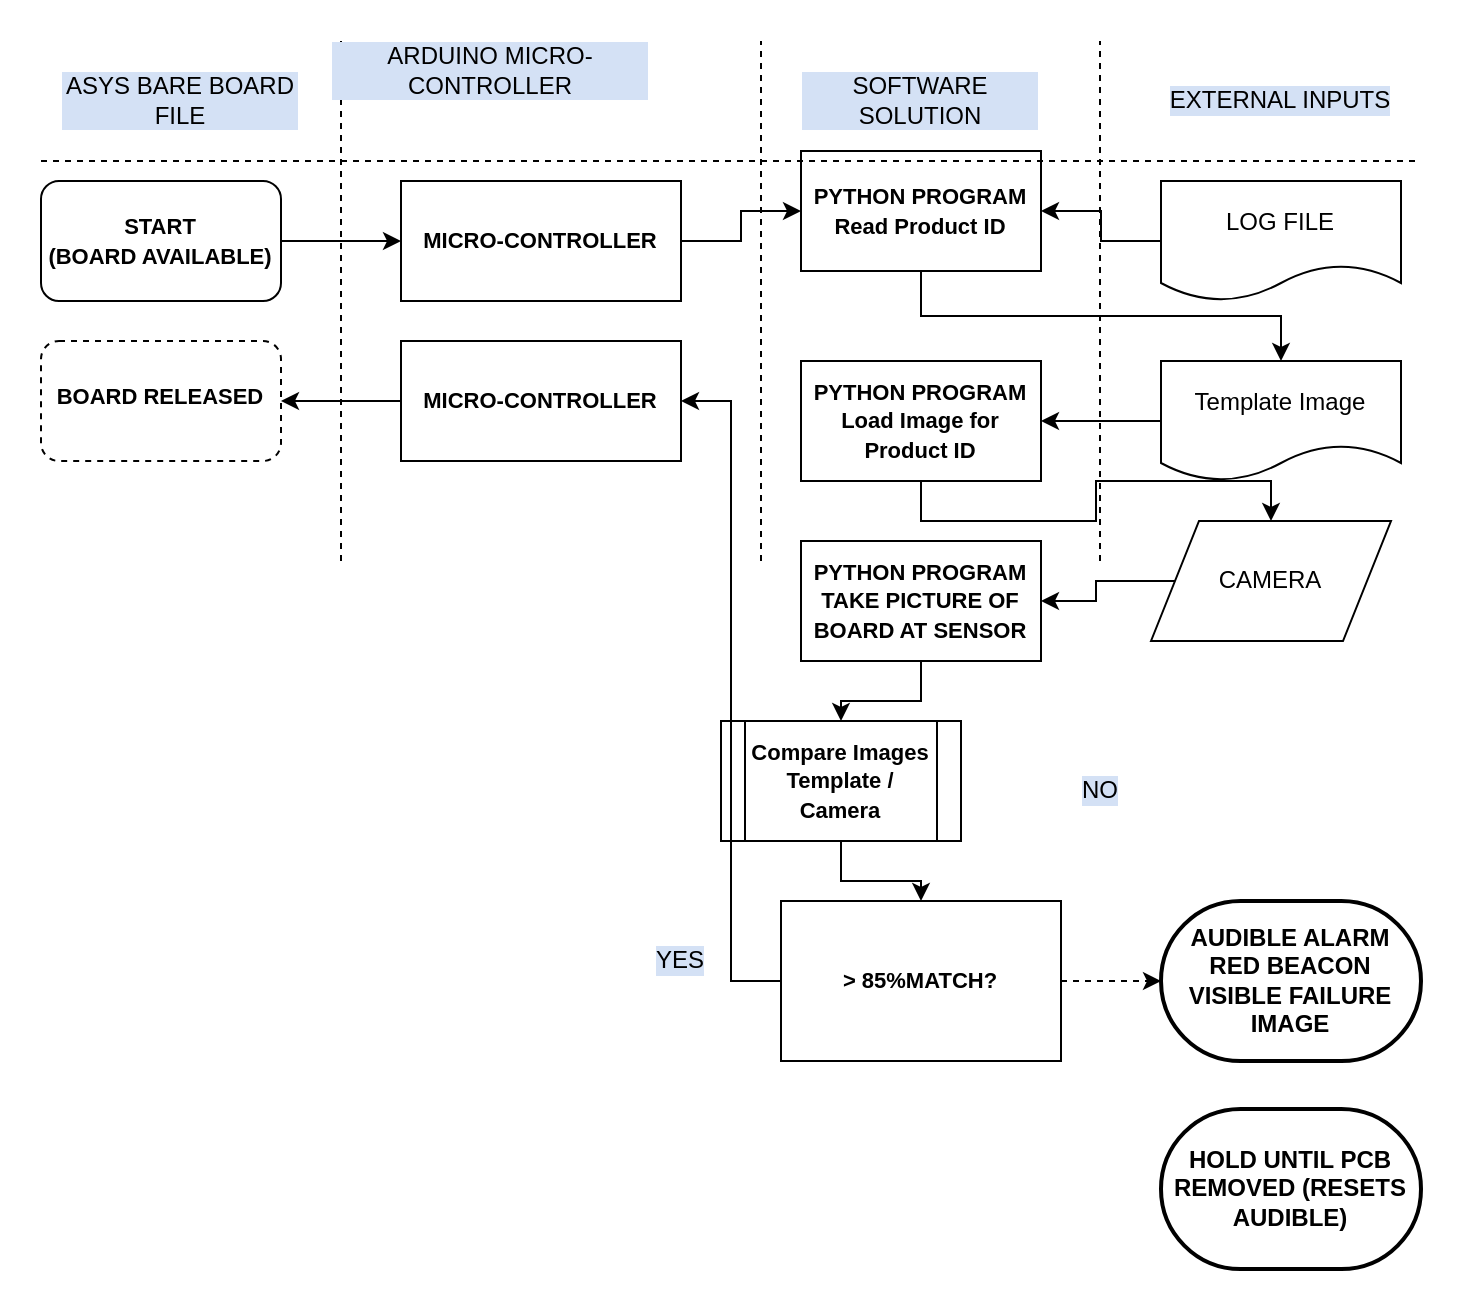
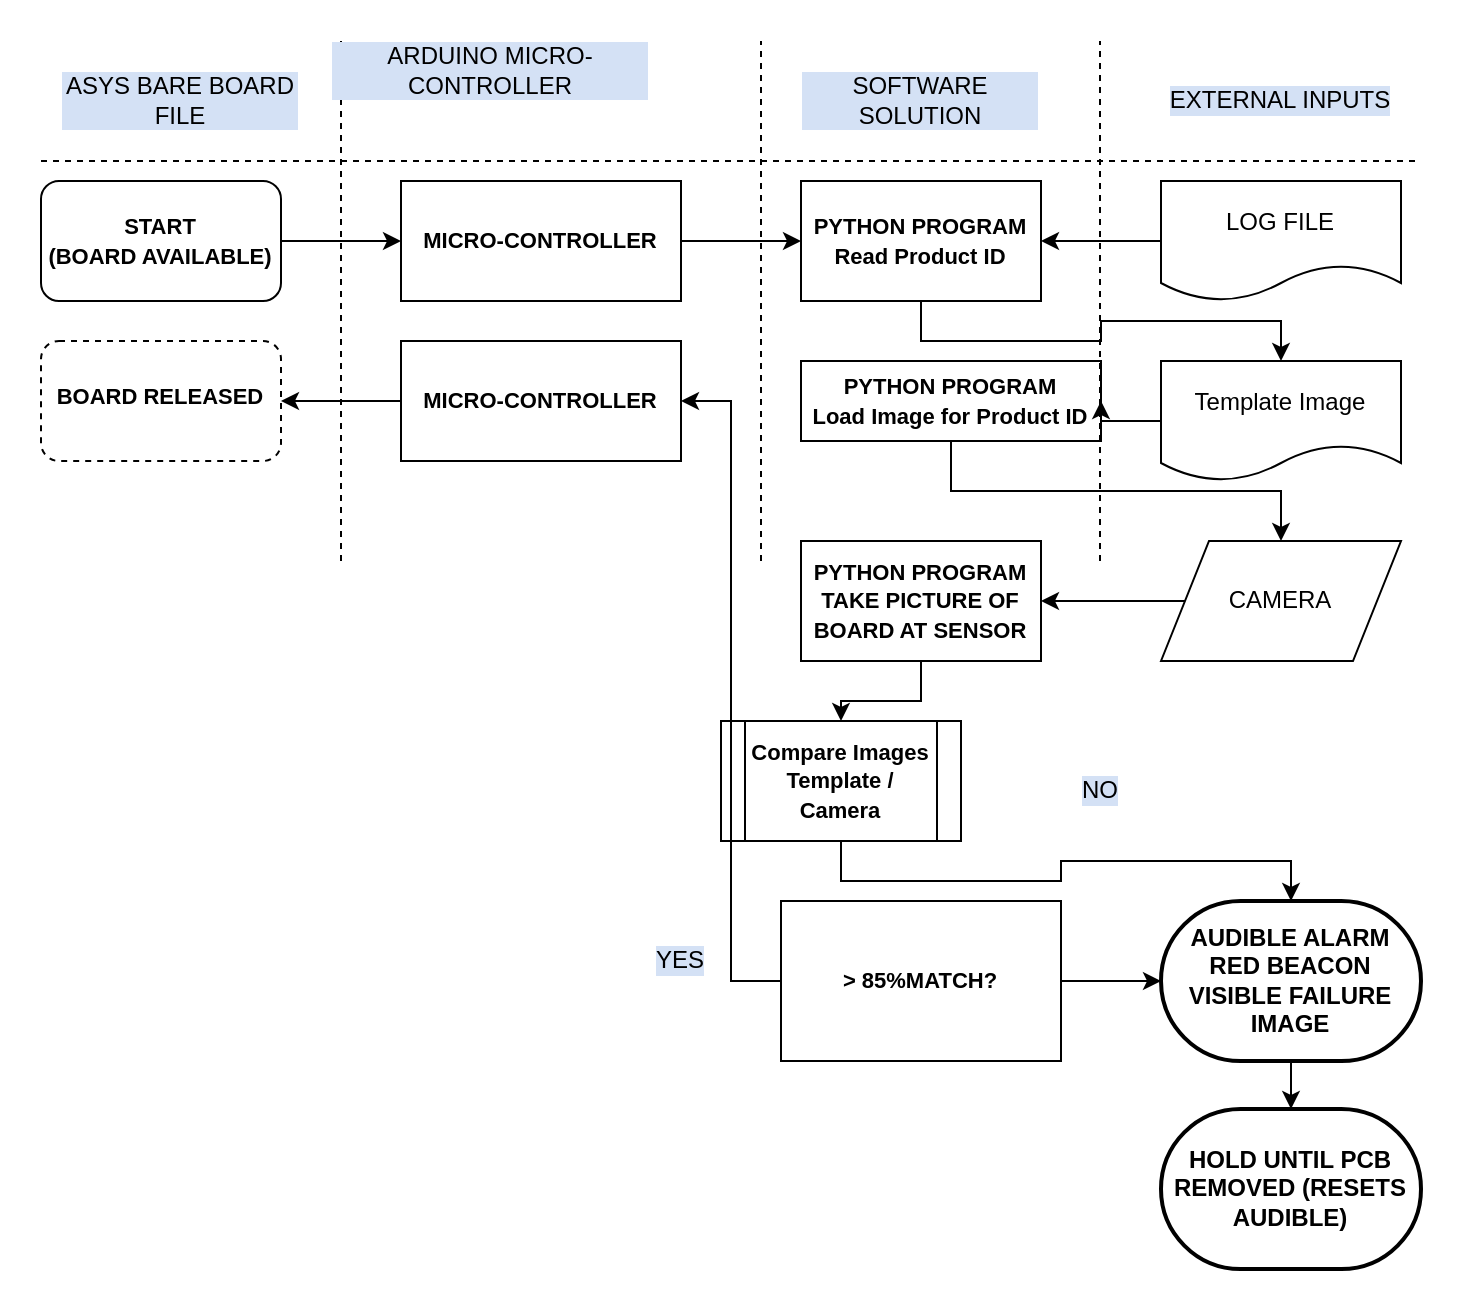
  <mxCell id="0" />
  <mxCell id="1" parent="0" />
  <mxCell id="2" style="edgeStyle=orthogonalEdgeStyle;rounded=0;orthogonalLoop=1;jettySize=auto;html=1;exitX=1;exitY=0.5;exitDx=0;exitDy=0;entryX=0;entryY=0.5;entryDx=0;entryDy=0;" edge="1" parent="1" source="3" target="5"><mxGeometry relative="1" as="geometry" /></mxCell>
  <mxCell id="3" value="&lt;font style=&quot;font-size: 11px&quot;&gt;&lt;b&gt;START&lt;br&gt;(BOARD AVAILABLE)&lt;/b&gt;&lt;/font&gt;" style="rounded=1;whiteSpace=wrap;html=1;" vertex="1" parent="1"><mxGeometry x="20" y="90" width="120" height="60" as="geometry" /></mxCell>
  <mxCell id="4" style="edgeStyle=orthogonalEdgeStyle;rounded=0;orthogonalLoop=1;jettySize=auto;html=1;exitX=1;exitY=0.5;exitDx=0;exitDy=0;entryX=0;entryY=0.5;entryDx=0;entryDy=0;" edge="1" parent="1" source="5" target="7"><mxGeometry relative="1" as="geometry" /></mxCell>
  <mxCell id="5" value="&lt;span style=&quot;font-size: 11px&quot;&gt;&lt;b&gt;MICRO-CONTROLLER&lt;/b&gt;&lt;/span&gt;" style="rounded=0;whiteSpace=wrap;html=1;align=center;" vertex="1" parent="1"><mxGeometry x="200" y="90" width="140" height="60" as="geometry" /></mxCell>
  <mxCell id="6" style="edgeStyle=orthogonalEdgeStyle;rounded=0;orthogonalLoop=1;jettySize=auto;html=1;exitX=0.5;exitY=1;exitDx=0;exitDy=0;" edge="1" parent="1" source="7" target="15"><mxGeometry relative="1" as="geometry" /></mxCell>
- <mxCell id="7" value="&lt;b&gt;&lt;font style=&quot;font-size: 11px&quot;&gt;PYTHON PROGRAM&lt;br&gt;Read Product ID&lt;br&gt;&lt;/font&gt;&lt;/b&gt;" style="rounded=0;whiteSpace=wrap;html=1;" vertex="1" parent="1"><mxGeometry x="400" y="75" width="120" height="60" as="geometry" /></mxCell>
+ <mxCell id="7" value="&lt;b&gt;&lt;font style=&quot;font-size: 11px&quot;&gt;PYTHON PROGRAM&lt;br&gt;Read Product ID&lt;br&gt;&lt;/font&gt;&lt;/b&gt;" style="rounded=0;whiteSpace=wrap;html=1;" vertex="1" parent="1"><mxGeometry x="400" y="90" width="120" height="60" as="geometry" /></mxCell>
  <mxCell id="8" style="edgeStyle=orthogonalEdgeStyle;rounded=0;orthogonalLoop=1;jettySize=auto;html=1;exitX=0.5;exitY=1;exitDx=0;exitDy=0;" edge="1" parent="1" source="9" target="17"><mxGeometry relative="1" as="geometry" /></mxCell>
- <mxCell id="9" value="&lt;b&gt;&lt;font style=&quot;font-size: 11px&quot;&gt;PYTHON PROGRAM&lt;br&gt;Load Image for Product ID&lt;br&gt;&lt;/font&gt;&lt;/b&gt;" style="rounded=0;whiteSpace=wrap;html=1;" vertex="1" parent="1"><mxGeometry x="400" y="180" width="120" height="60" as="geometry" /></mxCell>
+ <mxCell id="9" value="&lt;b&gt;&lt;font style=&quot;font-size: 11px&quot;&gt;PYTHON PROGRAM&lt;br&gt;Load Image for Product ID&lt;br&gt;&lt;/font&gt;&lt;/b&gt;" style="rounded=0;whiteSpace=wrap;html=1;" vertex="1" parent="1"><mxGeometry x="400" y="180" width="150" height="40" as="geometry" /></mxCell>
  <mxCell id="10" style="edgeStyle=orthogonalEdgeStyle;rounded=0;orthogonalLoop=1;jettySize=auto;html=1;exitX=0.5;exitY=1;exitDx=0;exitDy=0;entryX=0.5;entryY=0;entryDx=0;entryDy=0;" edge="1" parent="1" source="11" target="19"><mxGeometry relative="1" as="geometry" /></mxCell>
  <mxCell id="11" value="&lt;b&gt;&lt;font style=&quot;font-size: 11px&quot;&gt;PYTHON PROGRAM&lt;br&gt;TAKE PICTURE OF BOARD AT SENSOR&lt;br&gt;&lt;/font&gt;&lt;/b&gt;" style="rounded=0;whiteSpace=wrap;html=1;" vertex="1" parent="1"><mxGeometry x="400" y="270" width="120" height="60" as="geometry" /></mxCell>
  <mxCell id="12" style="edgeStyle=orthogonalEdgeStyle;rounded=0;orthogonalLoop=1;jettySize=auto;html=1;exitX=0;exitY=0.5;exitDx=0;exitDy=0;entryX=1;entryY=0.5;entryDx=0;entryDy=0;" edge="1" parent="1" source="13" target="7"><mxGeometry relative="1" as="geometry" /></mxCell>
  <mxCell id="13" value="LOG FILE" style="shape=document;whiteSpace=wrap;html=1;boundedLbl=1;" vertex="1" parent="1"><mxGeometry x="580" y="90" width="120" height="60" as="geometry" /></mxCell>
  <mxCell id="14" style="edgeStyle=orthogonalEdgeStyle;rounded=0;orthogonalLoop=1;jettySize=auto;html=1;exitX=0;exitY=0.5;exitDx=0;exitDy=0;entryX=1;entryY=0.5;entryDx=0;entryDy=0;" edge="1" parent="1" source="15" target="9"><mxGeometry relative="1" as="geometry" /></mxCell>
  <mxCell id="15" value="Template Image" style="shape=document;whiteSpace=wrap;html=1;boundedLbl=1;" vertex="1" parent="1"><mxGeometry x="580" y="180" width="120" height="60" as="geometry" /></mxCell>
  <mxCell id="16" style="edgeStyle=orthogonalEdgeStyle;rounded=0;orthogonalLoop=1;jettySize=auto;html=1;exitX=0;exitY=0.5;exitDx=0;exitDy=0;entryX=1;entryY=0.5;entryDx=0;entryDy=0;" edge="1" parent="1" source="17" target="11"><mxGeometry relative="1" as="geometry" /></mxCell>
- <mxCell id="17" value="CAMERA" style="shape=parallelogram;perimeter=parallelogramPerimeter;whiteSpace=wrap;html=1;" vertex="1" parent="1"><mxGeometry x="575" y="260" width="120" height="60" as="geometry" /></mxCell>
- <mxCell id="18" style="edgeStyle=orthogonalEdgeStyle;rounded=0;orthogonalLoop=1;jettySize=auto;html=1;exitX=0.5;exitY=1;exitDx=0;exitDy=0;entryX=0.5;entryY=0;entryDx=0;entryDy=0;" edge="1" parent="1" source="19" target="22"><mxGeometry relative="1" as="geometry" /></mxCell>
+ <mxCell id="17" value="CAMERA" style="shape=parallelogram;perimeter=parallelogramPerimeter;whiteSpace=wrap;html=1;" vertex="1" parent="1"><mxGeometry x="580" y="270" width="120" height="60" as="geometry" /></mxCell>
+ <mxCell id="18" style="edgeStyle=orthogonalEdgeStyle;rounded=0;orthogonalLoop=1;jettySize=auto;html=1;exitX=0.5;exitY=1;exitDx=0;exitDy=0;" edge="1" parent="1" source="19" target="24"><mxGeometry relative="1" as="geometry" /></mxCell>
  <mxCell id="19" value="&lt;font style=&quot;font-size: 11px&quot;&gt;&lt;b&gt;Compare Images&lt;br&gt;Template / Camera&lt;/b&gt;&lt;/font&gt;" style="shape=process;whiteSpace=wrap;html=1;backgroundOutline=1;" vertex="1" parent="1"><mxGeometry x="360" y="360" width="120" height="60" as="geometry" /></mxCell>
- <mxCell id="20" style="edgeStyle=orthogonalEdgeStyle;rounded=0;orthogonalLoop=1;jettySize=auto;html=1;exitX=1;exitY=0.5;exitDx=0;exitDy=0;entryX=0;entryY=0.5;entryDx=0;entryDy=0;entryPerimeter=0;dashed=1;" edge="1" parent="1" source="22" target="24"><mxGeometry relative="1" as="geometry" /></mxCell>
+ <mxCell id="20" style="edgeStyle=orthogonalEdgeStyle;rounded=0;orthogonalLoop=1;jettySize=auto;html=1;exitX=1;exitY=0.5;exitDx=0;exitDy=0;entryX=0;entryY=0.5;entryDx=0;entryDy=0;entryPerimeter=0;" edge="1" parent="1" source="22" target="24"><mxGeometry relative="1" as="geometry" /></mxCell>
  <mxCell id="21" style="edgeStyle=orthogonalEdgeStyle;rounded=0;orthogonalLoop=1;jettySize=auto;html=1;exitX=0;exitY=0.5;exitDx=0;exitDy=0;entryX=1;entryY=0.5;entryDx=0;entryDy=0;" edge="1" parent="1" source="22" target="26"><mxGeometry relative="1" as="geometry" /></mxCell>
  <mxCell id="22" value="&lt;b&gt;&lt;font style=&quot;font-size: 11px&quot;&gt;&amp;gt; 85%MATCH?&lt;/font&gt;&lt;/b&gt;" style="whiteSpace=wrap;html=1;align=center;rounded=0;" vertex="1" parent="1"><mxGeometry x="390" y="450" width="140" height="80" as="geometry" /></mxCell>
+ <mxCell id="23" style="edgeStyle=orthogonalEdgeStyle;rounded=0;orthogonalLoop=1;jettySize=auto;html=1;exitX=0.5;exitY=1;exitDx=0;exitDy=0;exitPerimeter=0;entryX=0.5;entryY=0;entryDx=0;entryDy=0;entryPerimeter=0;" edge="1" parent="1" source="24" target="28"><mxGeometry relative="1" as="geometry" /></mxCell>
  <mxCell id="24" value="&lt;b&gt;AUDIBLE ALARM&lt;br&gt;RED BEACON&lt;br&gt;VISIBLE FAILURE IMAGE&lt;/b&gt;" style="strokeWidth=2;html=1;shape=mxgraph.flowchart.terminator;whiteSpace=wrap;" vertex="1" parent="1"><mxGeometry x="580" y="450" width="130" height="80" as="geometry" /></mxCell>
  <mxCell id="25" style="edgeStyle=orthogonalEdgeStyle;rounded=0;orthogonalLoop=1;jettySize=auto;html=1;exitX=0;exitY=0.5;exitDx=0;exitDy=0;entryX=1;entryY=0.5;entryDx=0;entryDy=0;" edge="1" parent="1" source="26" target="27"><mxGeometry relative="1" as="geometry" /></mxCell>
  <mxCell id="26" value="&lt;span style=&quot;font-size: 11px&quot;&gt;&lt;b&gt;MICRO-CONTROLLER&lt;/b&gt;&lt;/span&gt;" style="rounded=0;whiteSpace=wrap;html=1;" vertex="1" parent="1"><mxGeometry x="200" y="170" width="140" height="60" as="geometry" /></mxCell>
  <mxCell id="27" value="&lt;font style=&quot;font-size: 11px&quot;&gt;&lt;b&gt;&lt;br&gt;BOARD RELEASED&lt;br&gt;&lt;/b&gt;&lt;/font&gt;" style="rounded=1;whiteSpace=wrap;html=1;align=center;verticalAlign=top;dashed=1;" vertex="1" parent="1"><mxGeometry x="20" y="170" width="120" height="60" as="geometry" /></mxCell>
  <mxCell id="28" value="&lt;b&gt;HOLD UNTIL PCB REMOVED (RESETS AUDIBLE)&lt;/b&gt;" style="strokeWidth=2;html=1;shape=mxgraph.flowchart.terminator;whiteSpace=wrap;" vertex="1" parent="1"><mxGeometry x="580" y="554" width="130" height="80" as="geometry" /></mxCell>
  <mxCell id="29" value="" style="endArrow=none;dashed=1;html=1;" edge="1" parent="1"><mxGeometry width="50" height="50" relative="1" as="geometry"><mxPoint x="20" y="80" as="sourcePoint" /><mxPoint x="710" y="80" as="targetPoint" /></mxGeometry></mxCell>
  <mxCell id="30" value="" style="endArrow=none;dashed=1;html=1;" edge="1" parent="1"><mxGeometry width="50" height="50" relative="1" as="geometry"><mxPoint x="170" y="280" as="sourcePoint" /><mxPoint x="170" y="20" as="targetPoint" /></mxGeometry></mxCell>
  <mxCell id="31" value="" style="endArrow=none;dashed=1;html=1;" edge="1" parent="1"><mxGeometry width="50" height="50" relative="1" as="geometry"><mxPoint x="380" y="280" as="sourcePoint" /><mxPoint x="380" y="20" as="targetPoint" /></mxGeometry></mxCell>
  <mxCell id="32" value="" style="endArrow=none;dashed=1;html=1;" edge="1" parent="1"><mxGeometry width="50" height="50" relative="1" as="geometry"><mxPoint x="549.5" y="280" as="sourcePoint" /><mxPoint x="549.5" y="20" as="targetPoint" /></mxGeometry></mxCell>
  <mxCell id="33" value="ASYS BARE BOARD FILE" style="text;html=1;strokeColor=none;fillColor=none;align=center;verticalAlign=middle;whiteSpace=wrap;rounded=0;labelBackgroundColor=#D4E1F5;" vertex="1" parent="1"><mxGeometry x="30" y="40" width="120" height="20" as="geometry" /></mxCell>
  <mxCell id="34" value="ARDUINO MICRO-CONTROLLER" style="text;html=1;strokeColor=none;fillColor=none;align=center;verticalAlign=middle;whiteSpace=wrap;rounded=0;labelBackgroundColor=#D4E1F5;" vertex="1" parent="1"><mxGeometry x="165" y="25" width="160" height="20" as="geometry" /></mxCell>
  <mxCell id="35" value="SOFTWARE SOLUTION" style="text;html=1;strokeColor=none;fillColor=none;align=center;verticalAlign=middle;whiteSpace=wrap;rounded=0;labelBackgroundColor=#D4E1F5;" vertex="1" parent="1"><mxGeometry x="400" y="40" width="120" height="20" as="geometry" /></mxCell>
  <mxCell id="36" value="EXTERNAL INPUTS" style="text;html=1;strokeColor=none;fillColor=none;align=center;verticalAlign=middle;whiteSpace=wrap;rounded=0;labelBackgroundColor=#D4E1F5;" vertex="1" parent="1"><mxGeometry x="580" y="40" width="120" height="20" as="geometry" /></mxCell>
  <mxCell id="37" value="YES" style="text;html=1;strokeColor=none;fillColor=none;align=center;verticalAlign=middle;whiteSpace=wrap;rounded=0;labelBackgroundColor=#D4E1F5;" vertex="1" parent="1"><mxGeometry x="320" y="470" width="40" height="20" as="geometry" /></mxCell>
  <mxCell id="38" value="NO" style="text;html=1;strokeColor=none;fillColor=none;align=center;verticalAlign=middle;whiteSpace=wrap;rounded=0;labelBackgroundColor=#D4E1F5;" vertex="1" parent="1"><mxGeometry x="530" y="385" width="40" height="20" as="geometry" /></mxCell>
